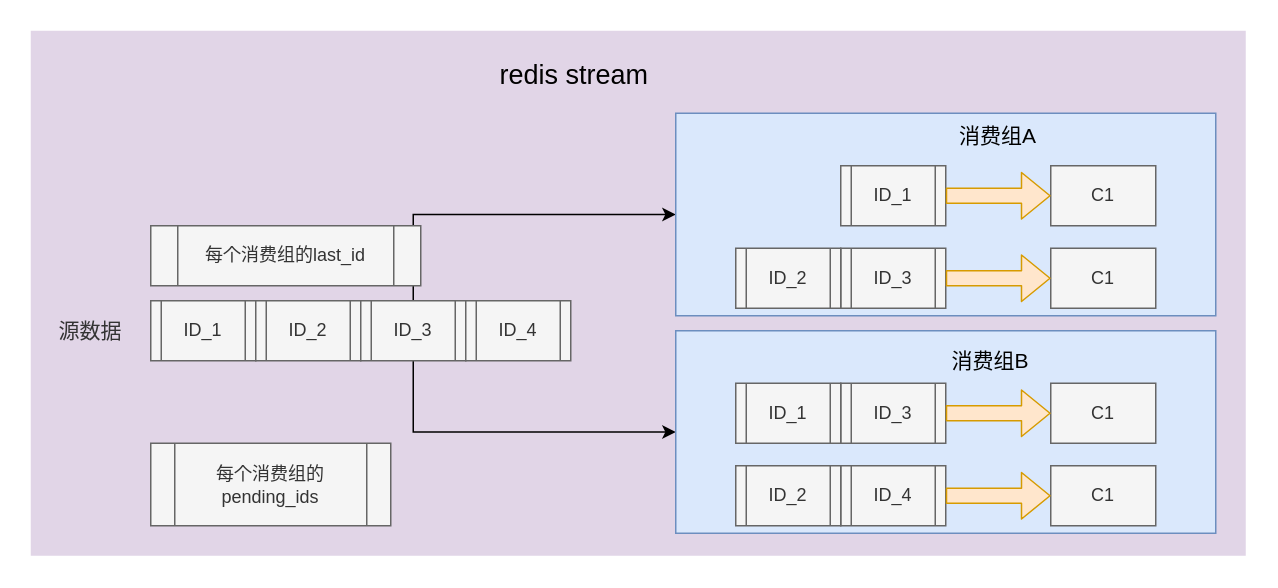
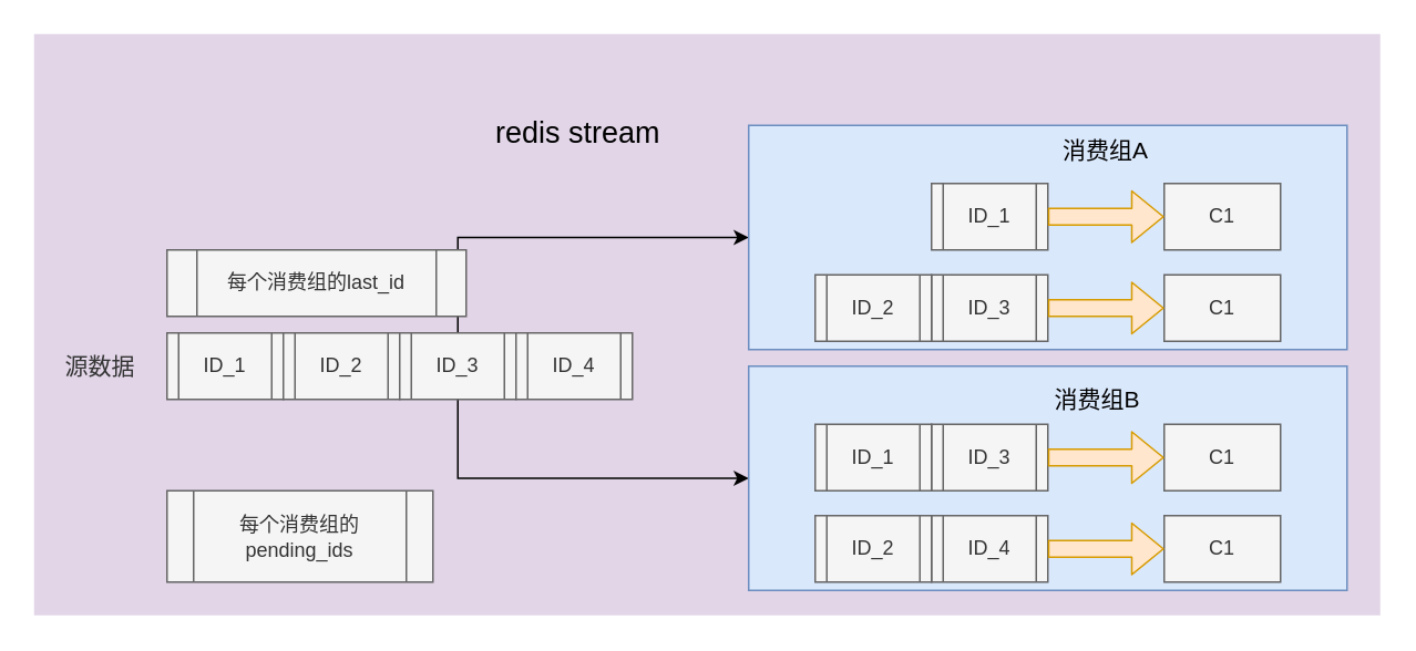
  <mxCell id="0" />
  <mxCell id="1" parent="0" />
  <mxCell id="2" value="" style="rounded=0;whiteSpace=wrap;html=1;fillColor=#e1d5e7;strokeColor=none;" vertex="1" parent="1"><mxGeometry x="20" y="20" width="810" height="350" as="geometry" /></mxCell>
- <mxCell id="3" value="&lt;font style=&quot;font-size: 18px&quot;&gt;redis stream&lt;/font&gt;" style="text;html=1;strokeColor=none;fillColor=none;align=center;verticalAlign=middle;whiteSpace=wrap;rounded=0;" vertex="1" parent="1"><mxGeometry x="325" y="35" width="115" height="30" as="geometry" /></mxCell>
+ <mxCell id="3" value="&lt;font style=&quot;font-size: 18px&quot;&gt;redis stream&lt;/font&gt;" style="text;html=1;strokeColor=none;fillColor=none;align=center;verticalAlign=middle;whiteSpace=wrap;rounded=0;" vertex="1" parent="1"><mxGeometry x="290" y="65" width="115" height="30" as="geometry" /></mxCell>
  <mxCell id="4" value="ID_1" style="shape=process;whiteSpace=wrap;html=1;backgroundOutline=1;fillColor=#f5f5f5;strokeColor=#666666;fontColor=#333333;" vertex="1" parent="1"><mxGeometry x="100" y="200" width="70" height="40" as="geometry" /></mxCell>
  <mxCell id="5" value="ID_2" style="shape=process;whiteSpace=wrap;html=1;backgroundOutline=1;fillColor=#f5f5f5;strokeColor=#666666;fontColor=#333333;" vertex="1" parent="1"><mxGeometry x="170" y="200" width="70" height="40" as="geometry" /></mxCell>
  <mxCell id="6" style="edgeStyle=orthogonalEdgeStyle;rounded=0;orthogonalLoop=1;jettySize=auto;html=1;entryX=0;entryY=0.5;entryDx=0;entryDy=0;exitX=0.5;exitY=0;exitDx=0;exitDy=0;" edge="1" parent="1" source="8" target="12"><mxGeometry relative="1" as="geometry" /></mxCell>
  <mxCell id="7" style="edgeStyle=orthogonalEdgeStyle;rounded=0;orthogonalLoop=1;jettySize=auto;html=1;entryX=0;entryY=0.5;entryDx=0;entryDy=0;exitX=0.5;exitY=1;exitDx=0;exitDy=0;" edge="1" parent="1" source="8" target="22"><mxGeometry relative="1" as="geometry"><Array as="points"><mxPoint x="275" y="288" /></Array></mxGeometry></mxCell>
  <mxCell id="8" value="ID_3" style="shape=process;whiteSpace=wrap;html=1;backgroundOutline=1;fillColor=#f5f5f5;strokeColor=#666666;fontColor=#333333;" vertex="1" parent="1"><mxGeometry x="240" y="200" width="70" height="40" as="geometry" /></mxCell>
  <mxCell id="9" value="&lt;font style=&quot;font-size: 14px&quot;&gt;源数据&lt;/font&gt;" style="text;html=1;strokeColor=none;fillColor=none;align=center;verticalAlign=middle;whiteSpace=wrap;rounded=0;fontColor=#333333;" vertex="1" parent="1"><mxGeometry x="30" y="210" width="60" height="20" as="geometry" /></mxCell>
  <mxCell id="10" value="每个消费组的last_id" style="shape=process;whiteSpace=wrap;html=1;backgroundOutline=1;fillColor=#f5f5f5;strokeColor=#666666;fontColor=#333333;" vertex="1" parent="1"><mxGeometry x="100" y="150" width="180" height="40" as="geometry" /></mxCell>
  <mxCell id="11" value="每个消费组的pending_ids" style="shape=process;whiteSpace=wrap;html=1;backgroundOutline=1;fillColor=#f5f5f5;strokeColor=#666666;fontColor=#333333;" vertex="1" parent="1"><mxGeometry x="100" y="295" width="160" height="55" as="geometry" /></mxCell>
  <mxCell id="12" value="" style="rounded=0;whiteSpace=wrap;html=1;fillColor=#dae8fc;strokeColor=#6c8ebf;" vertex="1" parent="1"><mxGeometry x="450" y="75" width="360" height="135" as="geometry" /></mxCell>
  <mxCell id="13" value="&lt;font style=&quot;font-size: 14px&quot;&gt;消费组A&lt;/font&gt;" style="text;html=1;strokeColor=none;fillColor=none;align=center;verticalAlign=middle;whiteSpace=wrap;rounded=0;" vertex="1" parent="1"><mxGeometry x="635" y="80" width="60" height="20" as="geometry" /></mxCell>
  <mxCell id="14" value="ID_4" style="shape=process;whiteSpace=wrap;html=1;backgroundOutline=1;fillColor=#f5f5f5;strokeColor=#666666;fontColor=#333333;" vertex="1" parent="1"><mxGeometry x="310" y="200" width="70" height="40" as="geometry" /></mxCell>
  <mxCell id="15" value="ID_1" style="shape=process;whiteSpace=wrap;html=1;backgroundOutline=1;fillColor=#f5f5f5;strokeColor=#666666;fontColor=#333333;" vertex="1" parent="1"><mxGeometry x="560" y="110" width="70" height="40" as="geometry" /></mxCell>
  <mxCell id="16" value="C1" style="rounded=0;whiteSpace=wrap;html=1;fillColor=#f5f5f5;strokeColor=#666666;fontColor=#333333;" vertex="1" parent="1"><mxGeometry x="700" y="110" width="70" height="40" as="geometry" /></mxCell>
  <mxCell id="17" value="" style="shape=flexArrow;endArrow=classic;html=1;entryX=0;entryY=0.5;entryDx=0;entryDy=0;exitX=1;exitY=0.5;exitDx=0;exitDy=0;fillColor=#ffe6cc;strokeColor=#d79b00;" edge="1" parent="1" source="15" target="16"><mxGeometry width="50" height="50" relative="1" as="geometry"><mxPoint x="630" y="150" as="sourcePoint" /><mxPoint x="680" y="100" as="targetPoint" /></mxGeometry></mxCell>
  <mxCell id="18" value="ID_3" style="shape=process;whiteSpace=wrap;html=1;backgroundOutline=1;fillColor=#f5f5f5;strokeColor=#666666;fontColor=#333333;" vertex="1" parent="1"><mxGeometry x="560" y="165" width="70" height="40" as="geometry" /></mxCell>
  <mxCell id="19" value="C1" style="rounded=0;whiteSpace=wrap;html=1;fillColor=#f5f5f5;strokeColor=#666666;fontColor=#333333;" vertex="1" parent="1"><mxGeometry x="700" y="165" width="70" height="40" as="geometry" /></mxCell>
  <mxCell id="20" value="" style="shape=flexArrow;endArrow=classic;html=1;entryX=0;entryY=0.5;entryDx=0;entryDy=0;exitX=1;exitY=0.5;exitDx=0;exitDy=0;fillColor=#ffe6cc;strokeColor=#d79b00;" edge="1" parent="1" source="18" target="19"><mxGeometry width="50" height="50" relative="1" as="geometry"><mxPoint x="630" y="205" as="sourcePoint" /><mxPoint x="680" y="155" as="targetPoint" /></mxGeometry></mxCell>
  <mxCell id="21" value="ID_2" style="shape=process;whiteSpace=wrap;html=1;backgroundOutline=1;fillColor=#f5f5f5;strokeColor=#666666;fontColor=#333333;" vertex="1" parent="1"><mxGeometry x="490" y="165" width="70" height="40" as="geometry" /></mxCell>
  <mxCell id="22" value="" style="rounded=0;whiteSpace=wrap;html=1;fillColor=#dae8fc;strokeColor=#6c8ebf;" vertex="1" parent="1"><mxGeometry x="450" y="220" width="360" height="135" as="geometry" /></mxCell>
  <mxCell id="23" value="ID_3" style="shape=process;whiteSpace=wrap;html=1;backgroundOutline=1;fillColor=#f5f5f5;strokeColor=#666666;fontColor=#333333;" vertex="1" parent="1"><mxGeometry x="560" y="255" width="70" height="40" as="geometry" /></mxCell>
  <mxCell id="24" value="C1" style="rounded=0;whiteSpace=wrap;html=1;fillColor=#f5f5f5;strokeColor=#666666;fontColor=#333333;" vertex="1" parent="1"><mxGeometry x="700" y="255" width="70" height="40" as="geometry" /></mxCell>
  <mxCell id="25" value="" style="shape=flexArrow;endArrow=classic;html=1;entryX=0;entryY=0.5;entryDx=0;entryDy=0;exitX=1;exitY=0.5;exitDx=0;exitDy=0;fillColor=#ffe6cc;strokeColor=#d79b00;" edge="1" parent="1" source="23" target="24"><mxGeometry width="50" height="50" relative="1" as="geometry"><mxPoint x="630" y="295" as="sourcePoint" /><mxPoint x="680" y="245" as="targetPoint" /></mxGeometry></mxCell>
  <mxCell id="26" value="ID_4" style="shape=process;whiteSpace=wrap;html=1;backgroundOutline=1;fillColor=#f5f5f5;strokeColor=#666666;fontColor=#333333;" vertex="1" parent="1"><mxGeometry x="560" y="310" width="70" height="40" as="geometry" /></mxCell>
  <mxCell id="27" value="C1" style="rounded=0;whiteSpace=wrap;html=1;fillColor=#f5f5f5;strokeColor=#666666;fontColor=#333333;" vertex="1" parent="1"><mxGeometry x="700" y="310" width="70" height="40" as="geometry" /></mxCell>
  <mxCell id="28" value="" style="shape=flexArrow;endArrow=classic;html=1;entryX=0;entryY=0.5;entryDx=0;entryDy=0;exitX=1;exitY=0.5;exitDx=0;exitDy=0;fillColor=#ffe6cc;strokeColor=#d79b00;" edge="1" parent="1" source="26" target="27"><mxGeometry width="50" height="50" relative="1" as="geometry"><mxPoint x="630" y="350" as="sourcePoint" /><mxPoint x="680" y="300" as="targetPoint" /></mxGeometry></mxCell>
  <mxCell id="29" value="ID_2" style="shape=process;whiteSpace=wrap;html=1;backgroundOutline=1;fillColor=#f5f5f5;strokeColor=#666666;fontColor=#333333;" vertex="1" parent="1"><mxGeometry x="490" y="310" width="70" height="40" as="geometry" /></mxCell>
  <mxCell id="30" value="&lt;font style=&quot;font-size: 14px&quot;&gt;消费组B&lt;/font&gt;" style="text;html=1;strokeColor=none;fillColor=none;align=center;verticalAlign=middle;whiteSpace=wrap;rounded=0;" vertex="1" parent="1"><mxGeometry x="630" y="230" width="60" height="20" as="geometry" /></mxCell>
  <mxCell id="31" value="ID_1" style="shape=process;whiteSpace=wrap;html=1;backgroundOutline=1;fillColor=#f5f5f5;strokeColor=#666666;fontColor=#333333;" vertex="1" parent="1"><mxGeometry x="490" y="255" width="70" height="40" as="geometry" /></mxCell>
